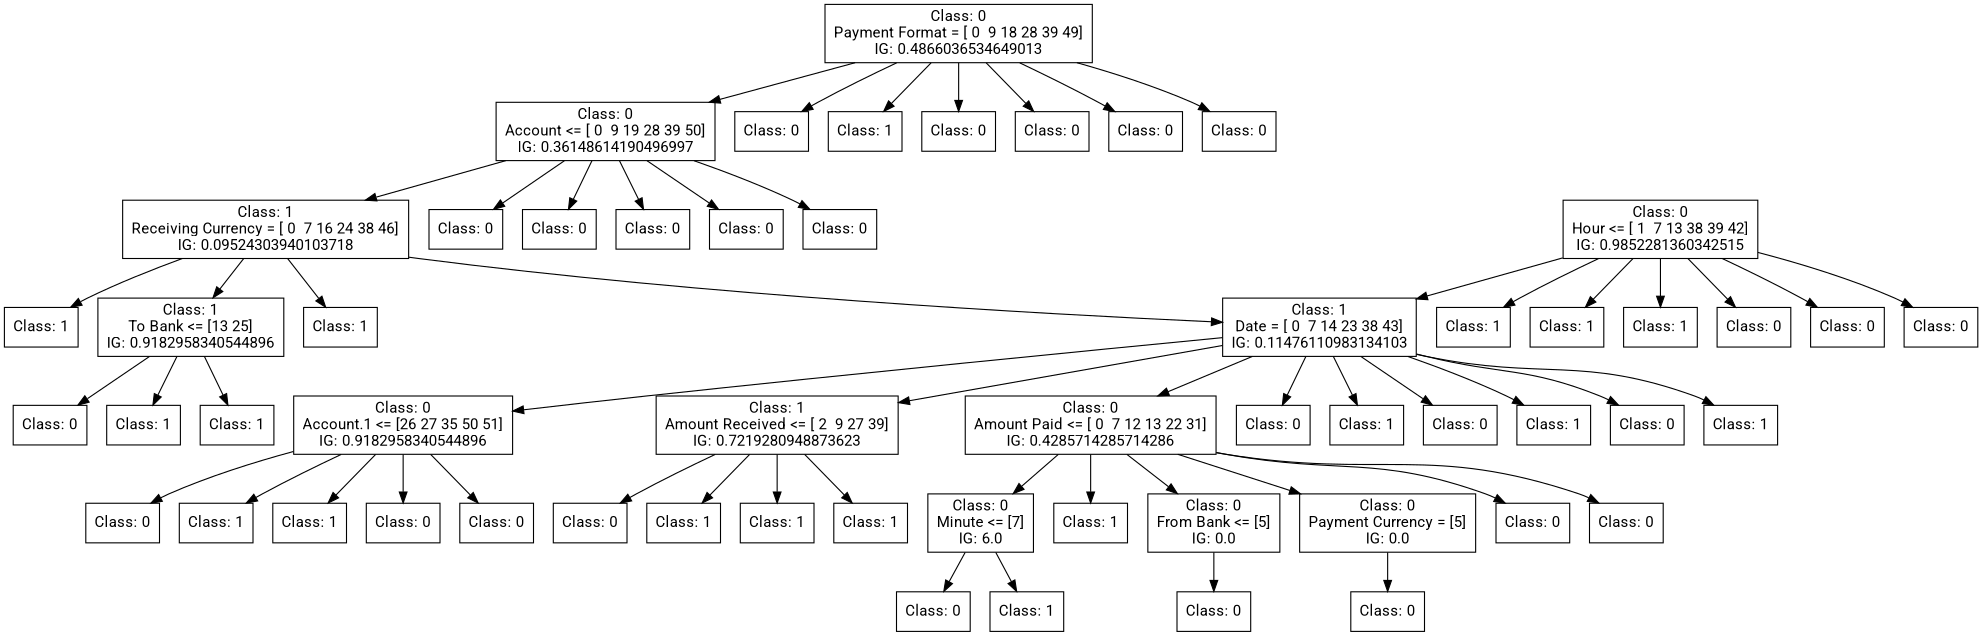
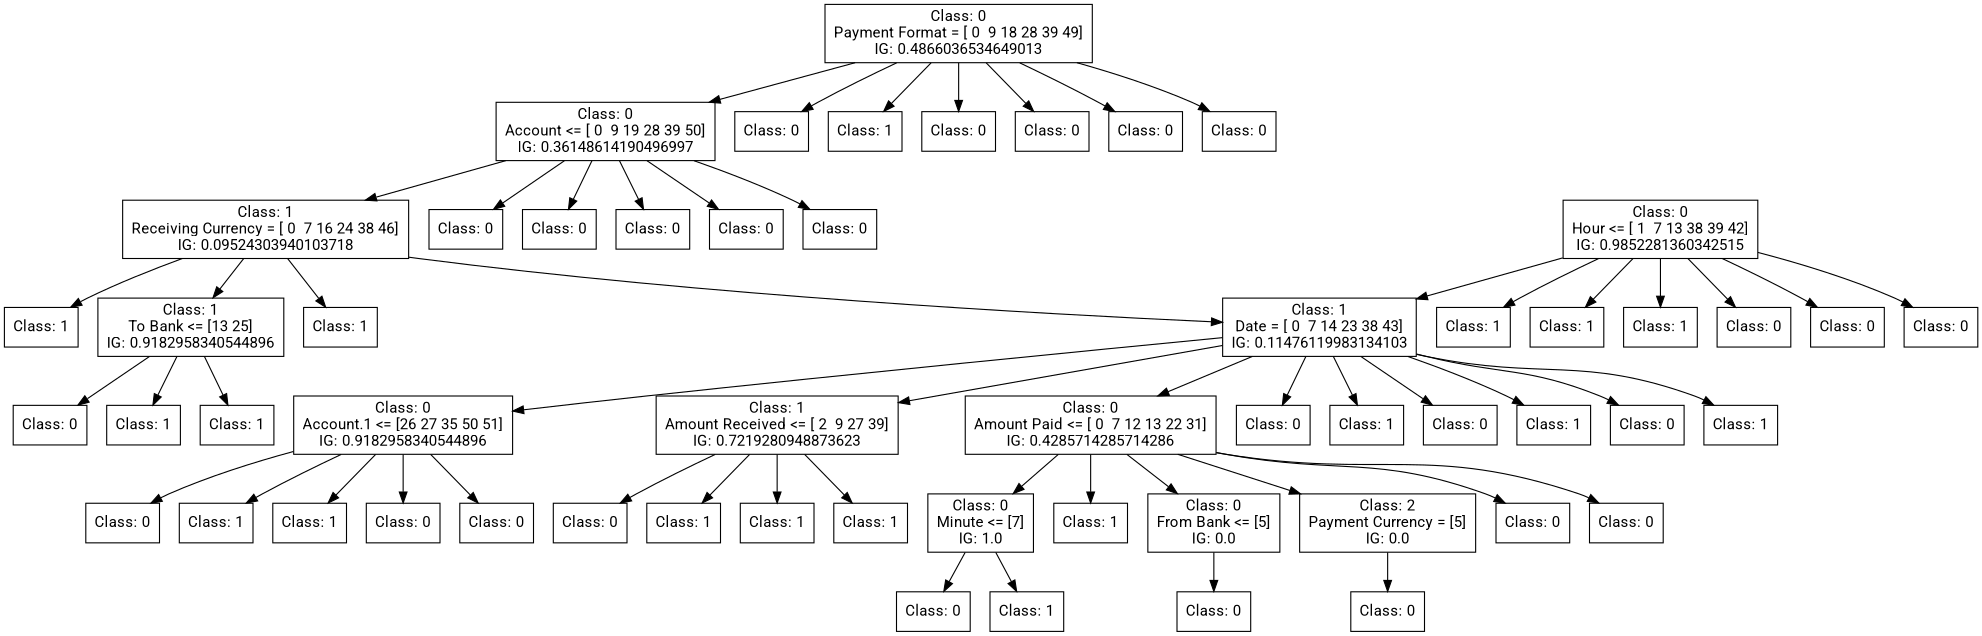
  digraph {
    fontname=Roboto
    rankdir=TD
    node [fontname=Roboto shape=box]
    edge [fontname=Roboto]
    n1 [label="Class: 0\nPayment Format = [ 0  9 18 28 39 49]\nIG: 0.4866036534649013"]
    n2 [label="Class: 0\nAccount <= [ 0  9 19 28 39 50]\nIG: 0.36148614190496997"]
    n3 [label="Class: 0\n"]
    n4 [label="Class: 1\n"]
    n5 [label="Class: 0\n"]
    n6 [label="Class: 0\n"]
    n7 [label="Class: 0\n"]
    n8 [label="Class: 0\n"]
    n9 [label="Class: 1\nReceiving Currency = [ 0  7 16 24 38 46]\nIG: 0.09524303940103718"]
    n10 [label="Class: 0\n"]
    n11 [label="Class: 0\n"]
    n12 [label="Class: 0\n"]
    n13 [label="Class: 0\n"]
    n14 [label="Class: 0\n"]
    n15 [label="Class: 1\n"]
    n16 [label="Class: 1\nTo Bank <= [13 25]\nIG: 0.9182958340544896"]
    n17 [label="Class: 1\n"]
-   n18 [label="Class: 1\nDate = [ 0  7 14 23 38 43]\nIG: 0.11476110983134103"]
+   n18 [label="Class: 1\nDate = [ 0  7 14 23 38 43]\nIG: 0.11476119983134103"]
    n19 [label="Class: 0\n"]
    n20 [label="Class: 1\n"]
    n21 [label="Class: 1\n"]
    n22 [label="Class: 0\nAccount.1 <= [26 27 35 50 51]\nIG: 0.9182958340544896"]
    n23 [label="Class: 1\nAmount Received <= [ 2  9 27 39]\nIG: 0.7219280948873623"]
    n24 [label="Class: 0\nAmount Paid <= [ 0  7 12 13 22 31]\nIG: 0.4285714285714286"]
    n25 [label="Class: 0\n"]
    n26 [label="Class: 1\n"]
    n27 [label="Class: 0\n"]
    n28 [label="Class: 1\n"]
    n29 [label="Class: 0\n"]
    n30 [label="Class: 1\n"]
    n31 [label="Class: 0\nHour <= [ 1  7 13 38 39 42]\nIG: 0.9852281360342515"]
    n32 [label="Class: 1\n"]
    n33 [label="Class: 1\n"]
    n34 [label="Class: 1\n"]
    n35 [label="Class: 0\n"]
    n36 [label="Class: 0\n"]
    n37 [label="Class: 0\n"]
    n38 [label="Class: 0\n"]
    n39 [label="Class: 1\n"]
    n40 [label="Class: 1\n"]
    n41 [label="Class: 0\n"]
    n42 [label="Class: 0\n"]
    n43 [label="Class: 0\n"]
    n44 [label="Class: 1\n"]
    n45 [label="Class: 1\n"]
    n46 [label="Class: 1\n"]
-   n47 [label="Class: 0\nMinute <= [7]\nIG: 6.0"]
+   n47 [label="Class: 0\nMinute <= [7]\nIG: 1.0"]
    n48 [label="Class: 1\n"]
    n49 [label="Class: 0\nFrom Bank <= [5]\nIG: 0.0"]
-   n50 [label="Class: 0\nPayment Currency = [5]\nIG: 0.0"]
+   n50 [label="Class: 2\nPayment Currency = [5]\nIG: 0.0"]
    n51 [label="Class: 0\n"]
    n52 [label="Class: 0\n"]
    n53 [label="Class: 0\n"]
    n54 [label="Class: 1\n"]
    n55 [label="Class: 0\n"]
    n56 [label="Class: 0\n"]
    n1 -> n2
    n1 -> n3
    n1 -> n4
    n1 -> n5
    n1 -> n6
    n1 -> n7
    n1 -> n8
    n2 -> n9
    n2 -> n10
    n2 -> n11
    n2 -> n12
    n2 -> n13
    n2 -> n14
    n9 -> n15
    n9 -> n16
    n9 -> n17
    n9 -> n18
    n16 -> n19
    n16 -> n20
    n16 -> n21
    n18 -> n22
    n18 -> n23
    n18 -> n24
    n18 -> n25
    n18 -> n26
    n18 -> n27
    n18 -> n28
    n18 -> n29
    n18 -> n30
    n22 -> n38
    n22 -> n39
    n22 -> n40
    n22 -> n41
    n22 -> n42
    n23 -> n43
    n23 -> n44
    n23 -> n45
    n23 -> n46
    n24 -> n47
    n24 -> n48
    n24 -> n49
    n24 -> n50
    n24 -> n51
    n24 -> n52
    n31 -> n18
    n31 -> n32
    n31 -> n33
    n31 -> n34
    n31 -> n35
    n31 -> n36
    n31 -> n37
    n47 -> n53
    n47 -> n54
    n49 -> n55
    n50 -> n56
  }
